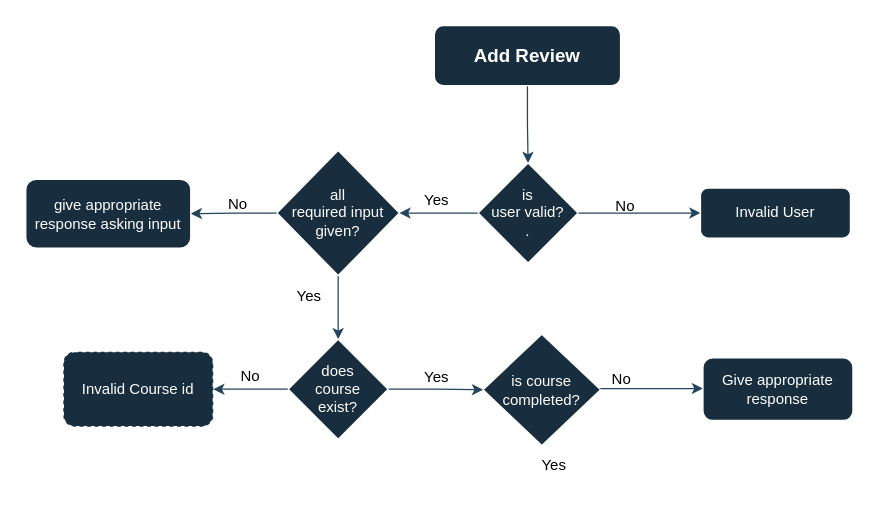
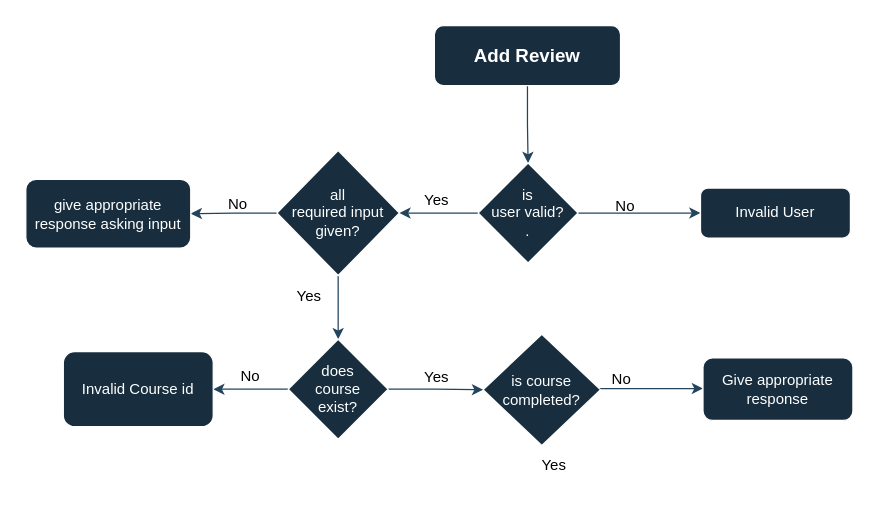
  <mxCell id="0" />
  <mxCell id="1" parent="0" />
  <mxCell id="2" value="" style="edgeStyle=orthogonalEdgeStyle;rounded=0;orthogonalLoop=1;jettySize=auto;html=1;strokeColor=#23445D;" edge="1" parent="1" source="3" target="7"><mxGeometry relative="1" as="geometry" /></mxCell>
  <mxCell id="3" value="Add Review" style="rounded=1;whiteSpace=wrap;html=1;fontSize=15;glass=0;strokeWidth=1;shadow=0;labelBackgroundColor=none;fillColor=#182E3E;strokeColor=#FFFFFF;fontColor=#FFFFFF;fontStyle=1" vertex="1" parent="1"><mxGeometry x="347" y="20" width="149" height="48" as="geometry" /></mxCell>
  <mxCell id="4" value="" style="edgeStyle=orthogonalEdgeStyle;rounded=0;orthogonalLoop=1;jettySize=auto;html=1;strokeColor=#23445D;" edge="1" parent="1"><mxGeometry relative="1" as="geometry"><mxPoint x="462" y="170" as="sourcePoint" /><mxPoint x="560" y="170" as="targetPoint" /></mxGeometry></mxCell>
  <mxCell id="5" value="Invalid User" style="rounded=1;whiteSpace=wrap;html=1;strokeColor=#FFFFFF;fontColor=#FFFFFF;fillColor=#182E3E;" vertex="1" parent="1"><mxGeometry x="560" y="150" width="120" height="40" as="geometry" /></mxCell>
  <mxCell id="6" value="" style="edgeStyle=orthogonalEdgeStyle;rounded=0;orthogonalLoop=1;jettySize=auto;html=1;strokeColor=#23445D;" edge="1" parent="1" source="7" target="11"><mxGeometry relative="1" as="geometry" /></mxCell>
  <mxCell id="7" value="is &lt;br&gt;user valid?&lt;br&gt;." style="rhombus;whiteSpace=wrap;html=1;strokeColor=#FFFFFF;fontColor=#FFFFFF;fillColor=#182E3E;" vertex="1" parent="1"><mxGeometry x="382" y="130" width="80" height="80" as="geometry" /></mxCell>
  <mxCell id="8" value="No" style="text;html=1;strokeColor=none;fillColor=none;align=center;verticalAlign=middle;whiteSpace=wrap;rounded=0;fontColor=default;" vertex="1" parent="1"><mxGeometry x="470" y="150" width="60" height="30" as="geometry" /></mxCell>
  <mxCell id="9" value="" style="edgeStyle=orthogonalEdgeStyle;rounded=0;orthogonalLoop=1;jettySize=auto;html=1;strokeColor=#23445D;" edge="1" parent="1" source="11" target="13"><mxGeometry relative="1" as="geometry" /></mxCell>
  <mxCell id="10" value="" style="edgeStyle=orthogonalEdgeStyle;rounded=0;orthogonalLoop=1;jettySize=auto;html=1;strokeColor=#23445D;" edge="1" parent="1" source="11" target="23"><mxGeometry relative="1" as="geometry" /></mxCell>
  <mxCell id="11" value="all &lt;br&gt;required input given?" style="rhombus;whiteSpace=wrap;html=1;strokeColor=#FFFFFF;fontColor=#FFFFFF;fillColor=#182E3E;" vertex="1" parent="1"><mxGeometry x="221" y="120" width="98" height="100" as="geometry" /></mxCell>
  <mxCell id="12" value="Yes" style="text;html=1;strokeColor=none;fillColor=none;align=center;verticalAlign=middle;whiteSpace=wrap;rounded=0;fontColor=default;" vertex="1" parent="1"><mxGeometry x="319" y="145" width="60" height="30" as="geometry" /></mxCell>
  <mxCell id="13" value="give appropriate response asking input" style="rounded=1;whiteSpace=wrap;html=1;fillColor=#182E3E;strokeColor=#FFFFFF;fontColor=#FFFFFF;" vertex="1" parent="1"><mxGeometry x="20" y="143" width="132" height="55" as="geometry" /></mxCell>
  <mxCell id="14" value="No" style="text;html=1;strokeColor=none;fillColor=none;align=center;verticalAlign=middle;whiteSpace=wrap;rounded=0;fontColor=default;" vertex="1" parent="1"><mxGeometry x="160" y="148" width="60" height="30" as="geometry" /></mxCell>
  <mxCell id="15" value="" style="edgeStyle=orthogonalEdgeStyle;rounded=0;orthogonalLoop=1;jettySize=auto;html=1;strokeColor=#23445D;exitX=0;exitY=0.75;exitDx=0;exitDy=0;" edge="1" parent="1" source="19" target="18"><mxGeometry relative="1" as="geometry"><mxPoint x="382" y="311" as="sourcePoint" /><Array as="points"><mxPoint x="510" y="311" /><mxPoint x="510" y="311" /></Array></mxGeometry></mxCell>
  <mxCell id="16" value="is course completed?" style="rhombus;whiteSpace=wrap;html=1;fillColor=#182E3E;strokeColor=#FFFFFF;fontColor=#FFFFFF;" vertex="1" parent="1"><mxGeometry x="386" y="267" width="94" height="89" as="geometry" /></mxCell>
  <mxCell id="17" value="Yes" style="text;html=1;strokeColor=none;fillColor=none;align=center;verticalAlign=middle;whiteSpace=wrap;rounded=0;fontColor=default;" vertex="1" parent="1"><mxGeometry x="319" y="287" width="60" height="30" as="geometry" /></mxCell>
  <mxCell id="18" value="Give appropriate response" style="rounded=1;whiteSpace=wrap;html=1;fillColor=#182E3E;strokeColor=#FFFFFF;fontColor=#FFFFFF;" vertex="1" parent="1"><mxGeometry x="562" y="286" width="120" height="50" as="geometry" /></mxCell>
  <mxCell id="19" value="No" style="text;html=1;strokeColor=none;fillColor=none;align=center;verticalAlign=middle;whiteSpace=wrap;rounded=0;fontColor=default;" vertex="1" parent="1"><mxGeometry x="467" y="288" width="60" height="30" as="geometry" /></mxCell>
  <mxCell id="20" value="Yes" style="text;html=1;strokeColor=none;fillColor=none;align=center;verticalAlign=middle;whiteSpace=wrap;rounded=0;fontColor=default;" vertex="1" parent="1"><mxGeometry x="413" y="357" width="60" height="30" as="geometry" /></mxCell>
  <mxCell id="21" value="" style="edgeStyle=orthogonalEdgeStyle;rounded=0;orthogonalLoop=1;jettySize=auto;html=1;strokeColor=#23445D;" edge="1" parent="1" source="23" target="16"><mxGeometry relative="1" as="geometry" /></mxCell>
  <mxCell id="22" value="" style="edgeStyle=orthogonalEdgeStyle;rounded=0;orthogonalLoop=1;jettySize=auto;html=1;strokeColor=#23445D;" edge="1" parent="1" source="23" target="24"><mxGeometry relative="1" as="geometry" /></mxCell>
  <mxCell id="23" value="does &lt;br&gt;course &lt;br&gt;exist?" style="rhombus;whiteSpace=wrap;html=1;strokeColor=#FFFFFF;fontColor=#FFFFFF;fillColor=#182E3E;" vertex="1" parent="1"><mxGeometry x="230" y="271" width="80" height="80" as="geometry" /></mxCell>
- <mxCell id="24" value="Invalid Course id" style="rounded=1;whiteSpace=wrap;html=1;fillColor=#182E3E;strokeColor=#FFFFFF;fontColor=#FFFFFF;dashed=1;" vertex="1" parent="1"><mxGeometry x="50" y="281" width="120" height="60" as="geometry" /></mxCell>
+ <mxCell id="24" value="Invalid Course id" style="rounded=1;whiteSpace=wrap;html=1;fillColor=#182E3E;strokeColor=#FFFFFF;fontColor=#FFFFFF;" vertex="1" parent="1"><mxGeometry x="50" y="281" width="120" height="60" as="geometry" /></mxCell>
  <mxCell id="25" value="Yes" style="text;html=1;strokeColor=none;fillColor=none;align=center;verticalAlign=middle;whiteSpace=wrap;rounded=0;fontColor=default;" vertex="1" parent="1"><mxGeometry x="217" y="222" width="60" height="30" as="geometry" /></mxCell>
  <mxCell id="26" value="No" style="text;html=1;strokeColor=none;fillColor=none;align=center;verticalAlign=middle;whiteSpace=wrap;rounded=0;fontColor=default;" vertex="1" parent="1"><mxGeometry x="170" y="286" width="60" height="30" as="geometry" /></mxCell>
